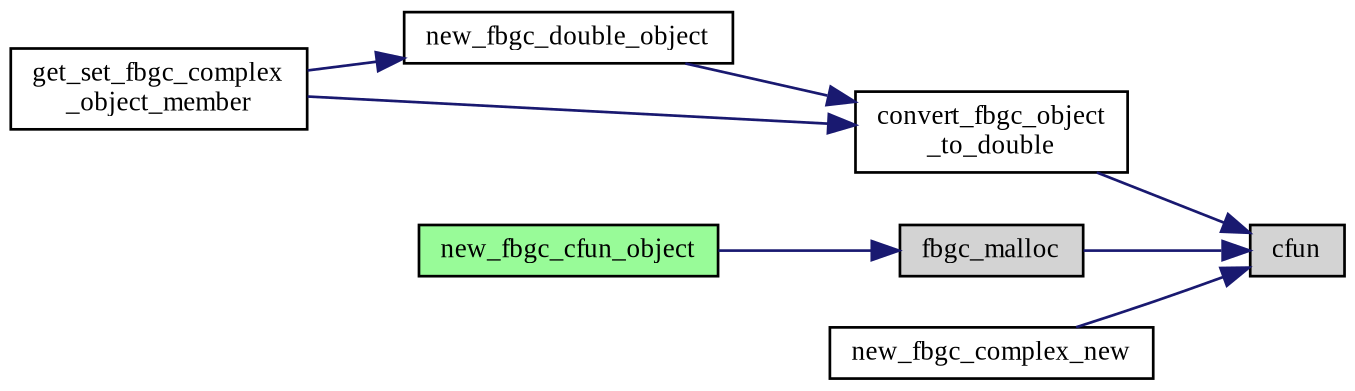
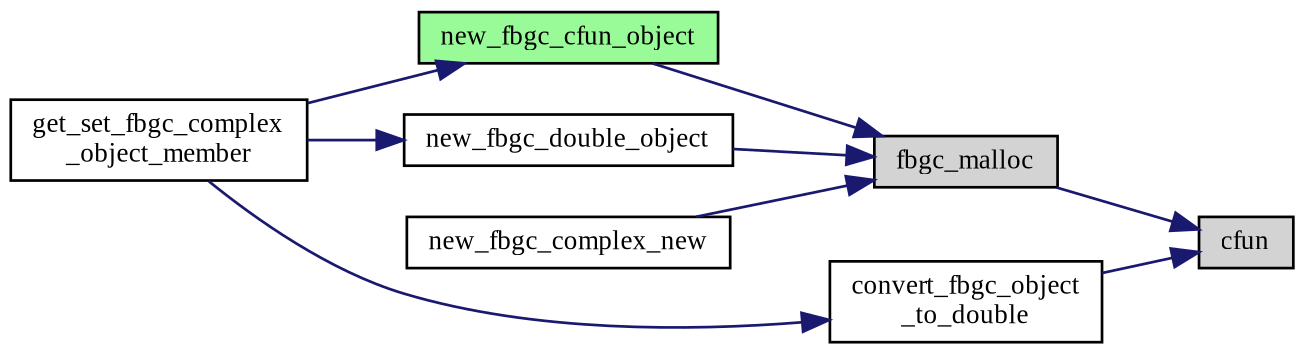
  digraph {
    fontname="Liberation Serif"
    rankdir=LR
    node [color=black fillcolor=white fontname="Liberation Serif" fontsize=10 shape=record style=filled]
    edge [color=midnightblue fontname="Liberation Serif" fontsize=10 labelfontname=Helvetica labelfontsize=10 style=solid]
    n1 [fontcolor=black height=0.2 label="get_set_fbgc_complex\l_object_member" width=0.4]
    n2 [fillcolor=palegreen height=0.2 label=new_fbgc_cfun_object width=0.4]
    n3 [height=0.2 label=new_fbgc_double_object width=0.4]
    n4 [height=0.2 label="convert_fbgc_object\l_to_double" width=0.4]
    n5 [fillcolor=lightgrey height=0.2 label=fbgc_malloc width=0.4]
    n6 [fillcolor=lightgrey height=0.2 label=cfun width=0.4]
    n7 [height=0.2 label=new_fbgc_complex_new width=0.4]
+   n1 -> n2
    n1 -> n3
    n1 -> n4
    n2 -> n5
-   n3 -> n4
+   n3 -> n5
    n4 -> n6
    n5 -> n6
-   n7 -> n6
+   n7 -> n5
  }
